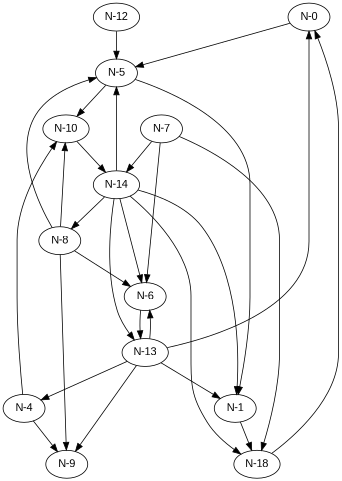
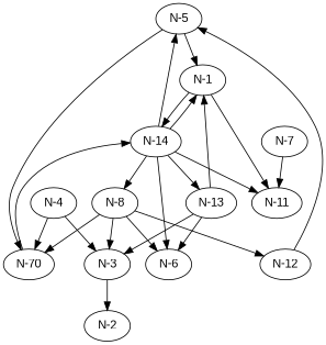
  digraph {
    fontname="Liberation Sans"
    node [fontname="Liberation Sans"]
    edge [fontname="Liberation Sans"]
-   "N-0"
    "N-5"
    "N-1"
-   "N-10"
+   "N-10" [label="N-70"]
    "N-14"
-   "N-11" [label="N-18"]
+   "N-11"
    "N-6"
    "N-13"
    "N-8"
-   "N-3" [label="N-9"]
+   "N-3"
    "N-4"
+   "N-2"
    "N-7"
    "N-12"
-   "N-0" -> "N-5"
    "N-5" -> "N-1"
    "N-5" -> "N-10"
-   "N-7" -> "N-14"
+   "N-1" -> "N-14"
    "N-1" -> "N-11"
    "N-10" -> "N-14"
    "N-14" -> "N-5"
    "N-14" -> "N-1"
    "N-14" -> "N-11"
    "N-14" -> "N-6"
    "N-14" -> "N-13"
    "N-14" -> "N-8"
-   "N-11" -> "N-0"
-   "N-6" -> "N-13"
-   "N-13" -> "N-0"
    "N-13" -> "N-1"
    "N-13" -> "N-6"
    "N-13" -> "N-3"
-   "N-13" -> "N-4"
-   "N-8" -> "N-5"
+   "N-8" -> "N-12"
    "N-8" -> "N-10"
    "N-8" -> "N-6"
    "N-8" -> "N-3"
+   "N-3" -> "N-2"
    "N-4" -> "N-10"
    "N-4" -> "N-3"
    "N-7" -> "N-11"
-   "N-7" -> "N-6"
    "N-12" -> "N-5"
  }
